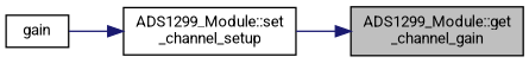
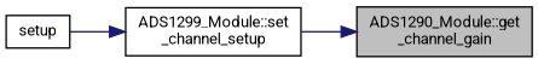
  digraph {
    fontname=Roboto
    rankdir=RL
    node [color=black fillcolor=white fontname=Roboto fontsize=10 shape=record style=filled]
    edge [color=midnightblue dir=back fontname=Roboto fontsize=10 labelfontname=Helvetica labelfontsize=10 style=solid]
-   n1 [fillcolor=grey75 fontcolor=black height=0.2 label="ADS1299_Module::get\l_channel_gain" width=0.4]
+   n1 [fillcolor=grey75 fontcolor=black height=0.2 label="ADS1290_Module::get\l_channel_gain" width=0.4]
    n2 [height=0.2 label="ADS1299_Module::set\l_channel_setup" width=0.4]
-   n3 [height=0.2 label=gain width=0.4]
+   n3 [height=0.2 label=setup width=0.4]
    n1 -> n2
    n2 -> n3
  }
